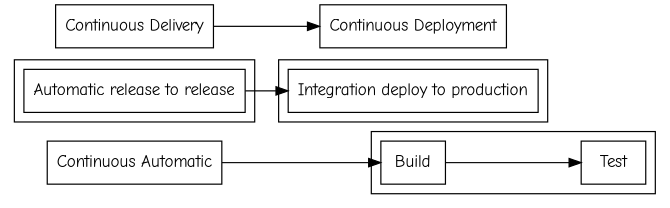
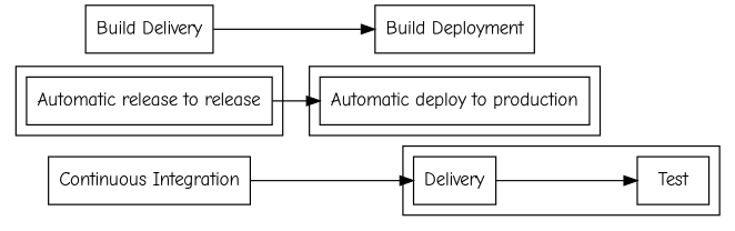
  digraph {
    fontname="Comic Neue"
    rankdir=LR
    node [fontname="Comic Neue" shape=box]
    edge [fontname="Comic Neue"]
-   Build
+   Build [label=Delivery]
    Test
    n3 [label="Automatic release to release"]
-   n4 [label="Integration deploy to production"]
-   n5 [label="Continuous Automatic"]
-   n6 [label="Continuous Delivery"]
-   n7 [label="Continuous Deployment"]
+   n4 [label="Automatic deploy to production"]
+   n5 [label="Continuous Integration"]
+   n6 [label="Build Delivery"]
+   n7 [label="Build Deployment"]
    subgraph cluster_1 {
      Build
      Test
    }
    subgraph cluster_2 {
      n3
    }
    subgraph cluster_3 {
      n4
    }
    Build -> Test
    n3 -> n4
    n5 -> Build
    n6 -> n7
  }
